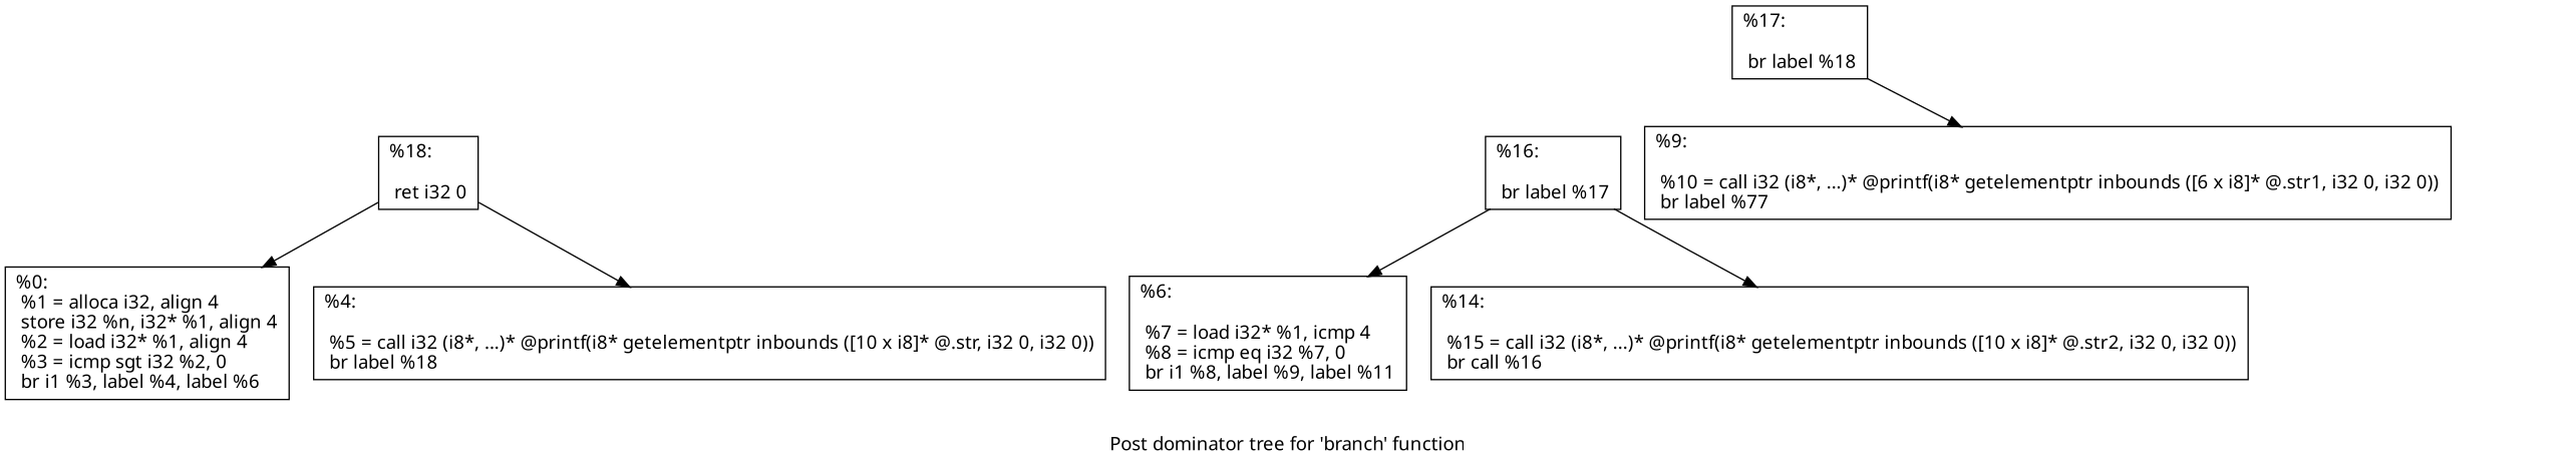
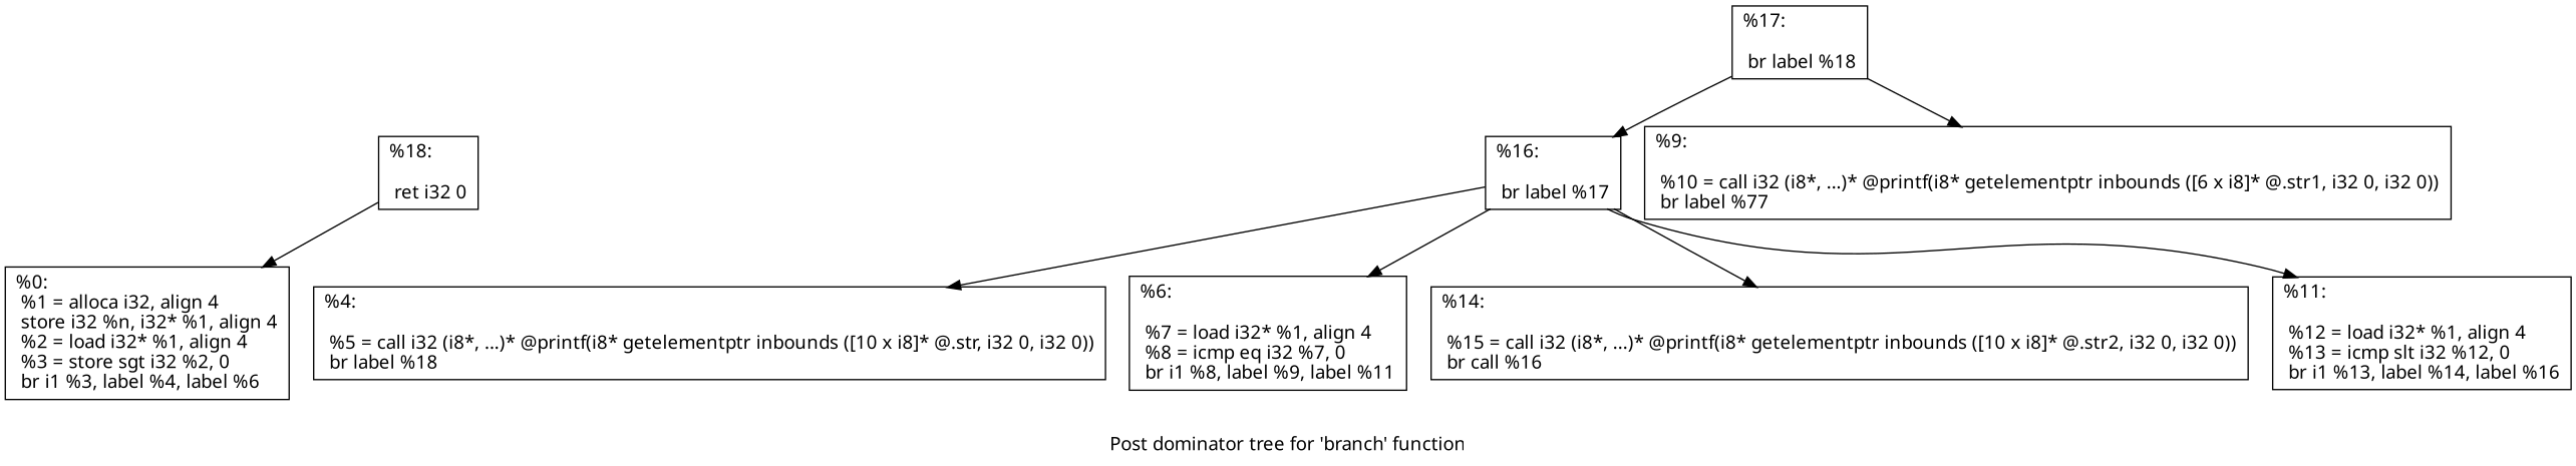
  digraph {
    fontname="Noto Sans"
    label="Post dominator tree for 'branch' function"
    node [fontname="Noto Sans" shape=record]
    edge [fontname="Noto Sans"]
    n1 [label="{%18:\l\l  ret i32 0\l}"]
-   n2 [label="{%0:\l  %1 = alloca i32, align 4\l  store i32 %n, i32* %1, align 4\l  %2 = load i32* %1, align 4\l  %3 = icmp sgt i32 %2, 0\l  br i1 %3, label %4, label %6\l}"]
+   n2 [label="{%0:\l  %1 = alloca i32, align 4\l  store i32 %n, i32* %1, align 4\l  %2 = load i32* %1, align 4\l  %3 = store sgt i32 %2, 0\l  br i1 %3, label %4, label %6\l}"]
    n3 [label="{%4:\l\l  %5 = call i32 (i8*, ...)* @printf(i8* getelementptr inbounds ([10 x i8]* @.str, i32 0, i32 0))\l  br label %18\l}"]
    n4 [label="{%17:\l\l  br label %18\l}"]
    n5 [label="{%16:\l\l  br label %17\l}"]
    n6 [label="{%9:\l\l  %10 = call i32 (i8*, ...)* @printf(i8* getelementptr inbounds ([6 x i8]* @.str1, i32 0, i32 0))\l  br label %77\l}"]
-   n7 [label="{%6:\l\l  %7 = load i32* %1, icmp 4\l  %8 = icmp eq i32 %7, 0\l  br i1 %8, label %9, label %11\l}"]
+   n7 [label="{%6:\l\l  %7 = load i32* %1, align 4\l  %8 = icmp eq i32 %7, 0\l  br i1 %8, label %9, label %11\l}"]
    n8 [label="{%14:\l\l  %15 = call i32 (i8*, ...)* @printf(i8* getelementptr inbounds ([10 x i8]* @.str2, i32 0, i32 0))\l  br call %16\l}"]
+   n9 [label="{%11:\l\l  %12 = load i32* %1, align 4\l  %13 = icmp slt i32 %12, 0\l  br i1 %13, label %14, label %16\l}"]
    n1 -> n2
-   n1 -> n3
+   n5 -> n3
+   n4 -> n5
    n4 -> n6
    n5 -> n7
    n5 -> n8
+   n5 -> n9
  }
